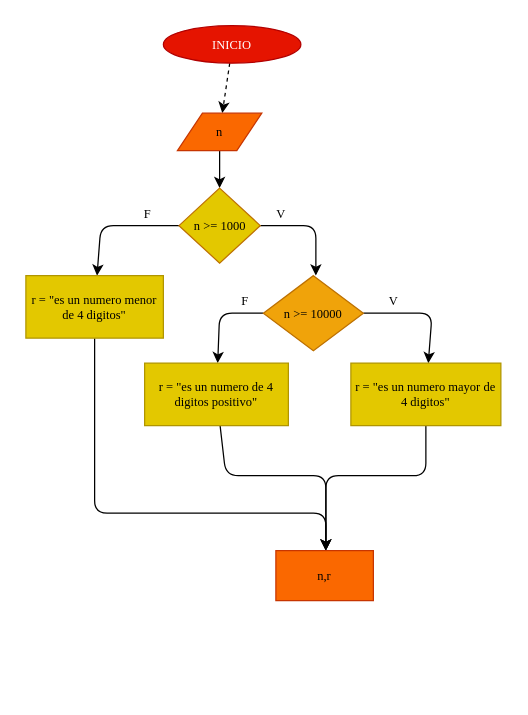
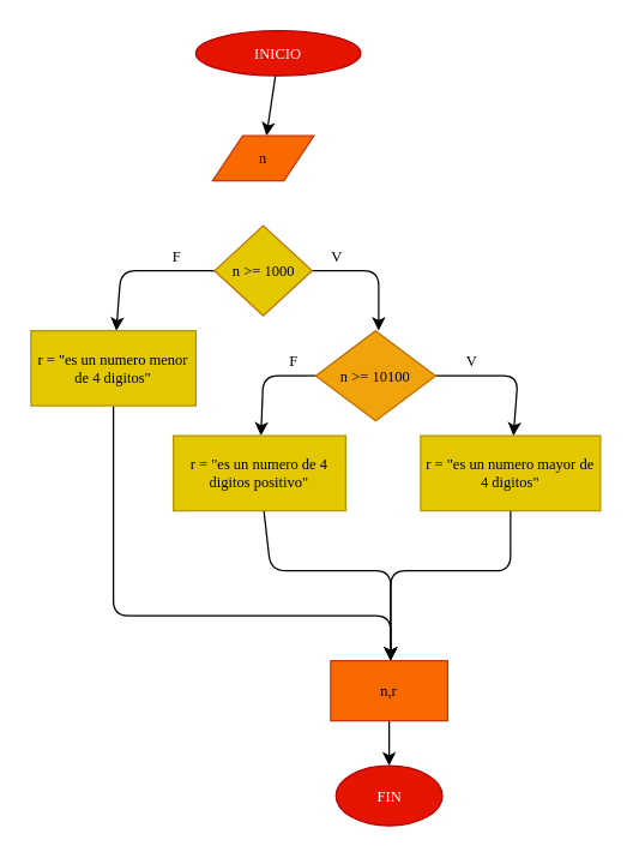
  <mxCell id="0" />
  <mxCell id="1" parent="0" />
- <mxCell id="2" value="" style="edgeStyle=none;html=1;fontFamily=Comic Sans MS;fontSize=10;dashed=1;" parent="1" source="3" target="5" edge="1"><mxGeometry relative="1" as="geometry" /></mxCell>
+ <mxCell id="2" value="" style="edgeStyle=none;html=1;fontFamily=Comic Sans MS;fontSize=10;" parent="1" source="3" target="5" edge="1"><mxGeometry relative="1" as="geometry" /></mxCell>
  <mxCell id="3" value="INICIO" style="ellipse;whiteSpace=wrap;html=1;rounded=0;fillColor=#e51400;fontColor=#ffffff;strokeColor=#B20000;fontFamily=Comic Sans MS;fontSize=10;" parent="1" vertex="1"><mxGeometry x="130" y="20" width="110" height="30" as="geometry" /></mxCell>
- <mxCell id="4" value="" style="edgeStyle=none;html=1;fontFamily=Comic Sans MS;fontSize=10;" parent="1" source="5" target="8" edge="1"><mxGeometry relative="1" as="geometry" /></mxCell>
  <mxCell id="5" value="n" style="shape=parallelogram;perimeter=parallelogramPerimeter;whiteSpace=wrap;html=1;fixedSize=1;rounded=0;fillColor=#fa6800;fontColor=#000000;strokeColor=#C73500;fontFamily=Comic Sans MS;fontSize=10;" parent="1" vertex="1"><mxGeometry x="141.25" y="90" width="67.5" height="30" as="geometry" /></mxCell>
  <mxCell id="6" value="" style="edgeStyle=none;html=1;fontFamily=Comic Sans MS;fontSize=10;" parent="1" source="8" edge="1"><mxGeometry relative="1" as="geometry"><mxPoint x="252" y="220" as="targetPoint" /><Array as="points"><mxPoint x="252" y="180" /></Array></mxGeometry></mxCell>
  <mxCell id="7" value="" style="edgeStyle=none;html=1;fontFamily=Comic Sans MS;fontSize=10;" parent="1" source="8" target="10" edge="1"><mxGeometry relative="1" as="geometry"><Array as="points"><mxPoint x="80" y="180" /></Array></mxGeometry></mxCell>
  <mxCell id="8" value="n &amp;gt;= 1000" style="rhombus;whiteSpace=wrap;html=1;rounded=0;fillColor=#e3c800;fontColor=#000000;strokeColor=#BD7000;fontFamily=Comic Sans MS;fontSize=10;" parent="1" vertex="1"><mxGeometry x="142.5" y="150" width="65" height="60" as="geometry" /></mxCell>
  <mxCell id="9" style="edgeStyle=none;html=1;exitX=0.5;exitY=1;exitDx=0;exitDy=0;fontFamily=Comic Sans MS;fontSize=10;" parent="1" source="10" edge="1"><mxGeometry relative="1" as="geometry"><mxPoint x="260" y="440" as="targetPoint" /><Array as="points"><mxPoint x="75" y="410" /><mxPoint x="260" y="410" /></Array></mxGeometry></mxCell>
  <mxCell id="10" value="r = &quot;es un numero menor de 4 digitos&quot;" style="whiteSpace=wrap;html=1;rounded=0;fillColor=#e3c800;fontColor=#000000;strokeColor=#B09500;fontFamily=Comic Sans MS;fontSize=10;" parent="1" vertex="1"><mxGeometry x="20" y="220" width="110" height="50" as="geometry" /></mxCell>
  <mxCell id="11" value="" style="edgeStyle=none;html=1;fontFamily=Comic Sans MS;fontSize=10;" parent="1" source="13" target="15" edge="1"><mxGeometry relative="1" as="geometry"><Array as="points"><mxPoint x="345" y="250" /></Array></mxGeometry></mxCell>
  <mxCell id="12" value="" style="edgeStyle=none;html=1;fontFamily=Comic Sans MS;fontSize=10;" parent="1" source="13" target="17" edge="1"><mxGeometry relative="1" as="geometry"><Array as="points"><mxPoint x="175" y="250" /></Array></mxGeometry></mxCell>
- <mxCell id="13" value="n &amp;gt;= 10000" style="rhombus;whiteSpace=wrap;html=1;fillColor=#f0a30a;fontColor=#000000;strokeColor=#BD7000;fontFamily=Comic Sans MS;fontSize=10;" parent="1" vertex="1"><mxGeometry x="210" y="220" width="80" height="60" as="geometry" /></mxCell>
+ <mxCell id="13" value="n &amp;gt;= 10100" style="rhombus;whiteSpace=wrap;html=1;fillColor=#f0a30a;fontColor=#000000;strokeColor=#BD7000;fontFamily=Comic Sans MS;fontSize=10;" parent="1" vertex="1"><mxGeometry x="210" y="220" width="80" height="60" as="geometry" /></mxCell>
  <mxCell id="14" style="edgeStyle=none;html=1;exitX=0.5;exitY=1;exitDx=0;exitDy=0;fontFamily=Comic Sans MS;fontSize=10;" parent="1" source="15" edge="1"><mxGeometry relative="1" as="geometry"><mxPoint x="260" y="440" as="targetPoint" /><Array as="points"><mxPoint x="340" y="380" /><mxPoint x="260" y="380" /></Array></mxGeometry></mxCell>
  <mxCell id="15" value="&lt;span style=&quot;font-size: 10px&quot;&gt;r = &quot;es un numero mayor de 4 digitos&quot;&lt;/span&gt;" style="whiteSpace=wrap;html=1;fillColor=#e3c800;fontColor=#000000;strokeColor=#B09500;fontSize=10;fontFamily=Comic Sans MS;" parent="1" vertex="1"><mxGeometry x="280" y="290" width="120" height="50" as="geometry" /></mxCell>
  <mxCell id="16" style="edgeStyle=none;html=1;fontFamily=Comic Sans MS;fontSize=10;" parent="1" source="17" edge="1"><mxGeometry relative="1" as="geometry"><mxPoint x="260" y="440" as="targetPoint" /><Array as="points"><mxPoint x="180" y="380" /><mxPoint x="260" y="380" /></Array></mxGeometry></mxCell>
  <mxCell id="17" value="&lt;span style=&quot;font-size: 10px&quot;&gt;r = &quot;es un numero de 4 digitos positivo&quot;&lt;/span&gt;" style="whiteSpace=wrap;html=1;fillColor=#e3c800;fontColor=#000000;strokeColor=#B09500;fontFamily=Comic Sans MS;fontSize=10;" parent="1" vertex="1"><mxGeometry x="115" y="290" width="115" height="50" as="geometry" /></mxCell>
  <mxCell id="18" value="F" style="text;html=1;strokeColor=none;fillColor=none;align=center;verticalAlign=middle;whiteSpace=wrap;rounded=0;fontFamily=Comic Sans MS;fontSize=10;" parent="1" vertex="1"><mxGeometry x="92.5" y="160" width="48.75" height="20" as="geometry" /></mxCell>
  <mxCell id="19" value="F" style="text;html=1;strokeColor=none;fillColor=none;align=center;verticalAlign=middle;whiteSpace=wrap;rounded=0;fontFamily=Comic Sans MS;fontSize=10;" parent="1" vertex="1"><mxGeometry x="171.25" y="230" width="48.75" height="20" as="geometry" /></mxCell>
  <mxCell id="20" value="V" style="text;html=1;strokeColor=none;fillColor=none;align=center;verticalAlign=middle;whiteSpace=wrap;rounded=0;fontFamily=Comic Sans MS;fontSize=10;" parent="1" vertex="1"><mxGeometry x="200" y="160" width="48.75" height="20" as="geometry" /></mxCell>
  <mxCell id="21" value="V" style="text;html=1;strokeColor=none;fillColor=none;align=center;verticalAlign=middle;whiteSpace=wrap;rounded=0;fontFamily=Comic Sans MS;fontSize=10;" parent="1" vertex="1"><mxGeometry x="290" y="230" width="48.75" height="20" as="geometry" /></mxCell>
+ <mxCell id="22" value="" style="edgeStyle=none;html=1;fontFamily=Comic Sans MS;fontSize=10;" parent="1" source="23" target="24" edge="1"><mxGeometry relative="1" as="geometry" /></mxCell>
  <mxCell id="23" value="n,r" style="rounded=0;whiteSpace=wrap;html=1;fillColor=#fa6800;fontColor=#000000;strokeColor=#C73500;fontFamily=Comic Sans MS;fontSize=10;" parent="1" vertex="1"><mxGeometry x="220" y="440" width="78" height="40" as="geometry" /></mxCell>
+ <mxCell id="24" value="FIN" style="ellipse;whiteSpace=wrap;html=1;rounded=0;fillColor=#e51400;fontColor=#ffffff;strokeColor=#B20000;fontFamily=Comic Sans MS;fontSize=10;" parent="1" vertex="1"><mxGeometry x="223.5" y="510" width="71" height="40" as="geometry" /></mxCell>
